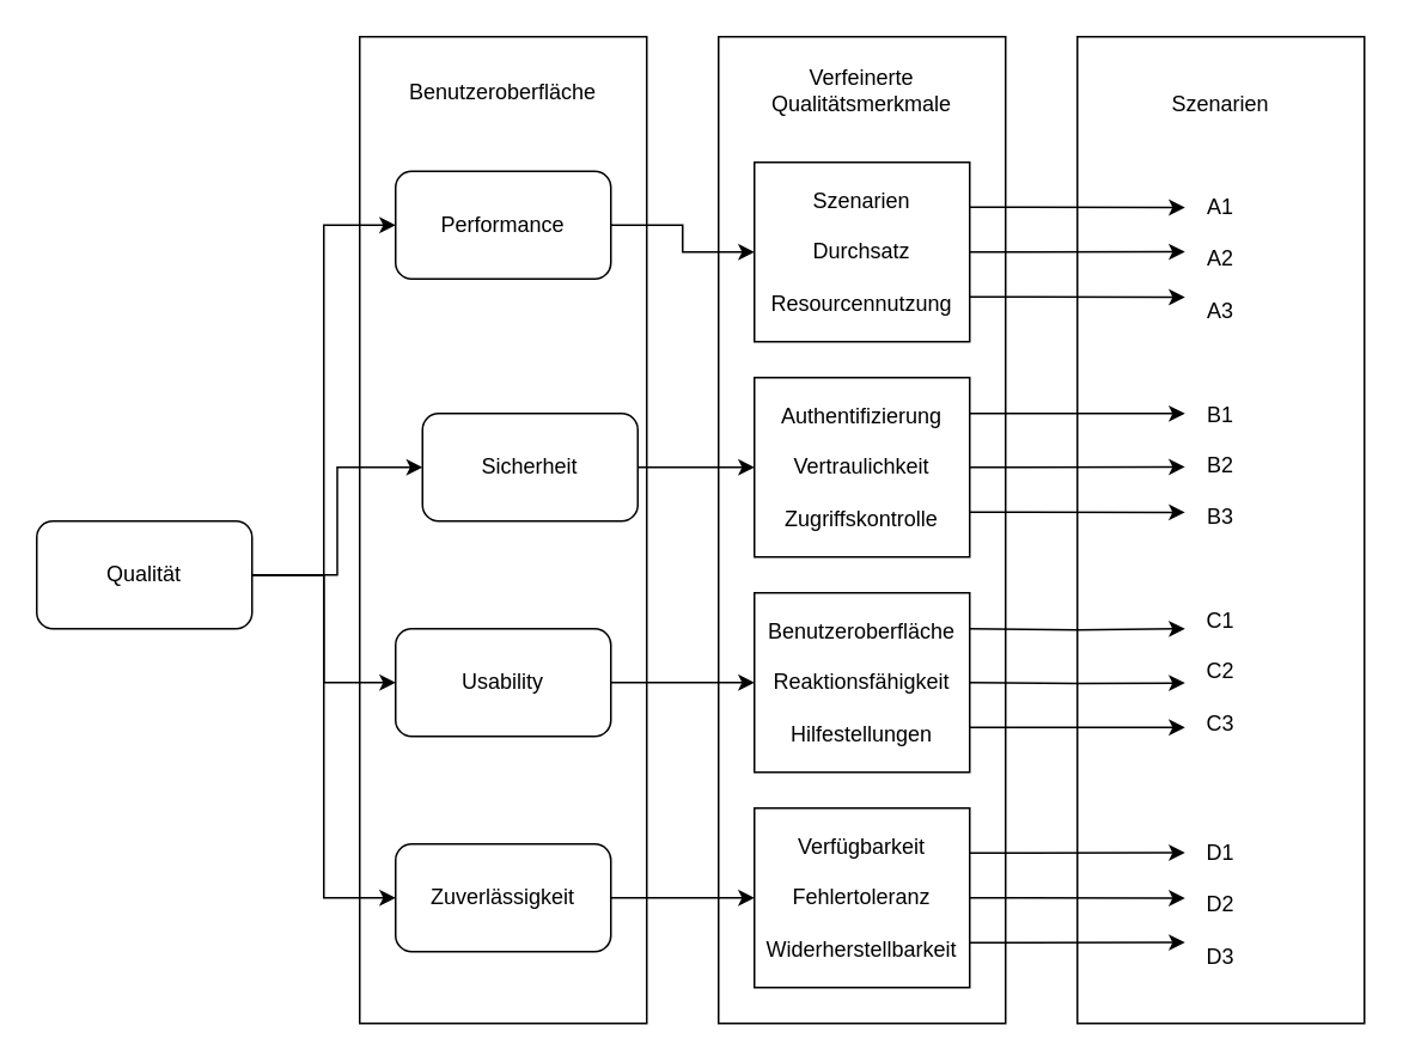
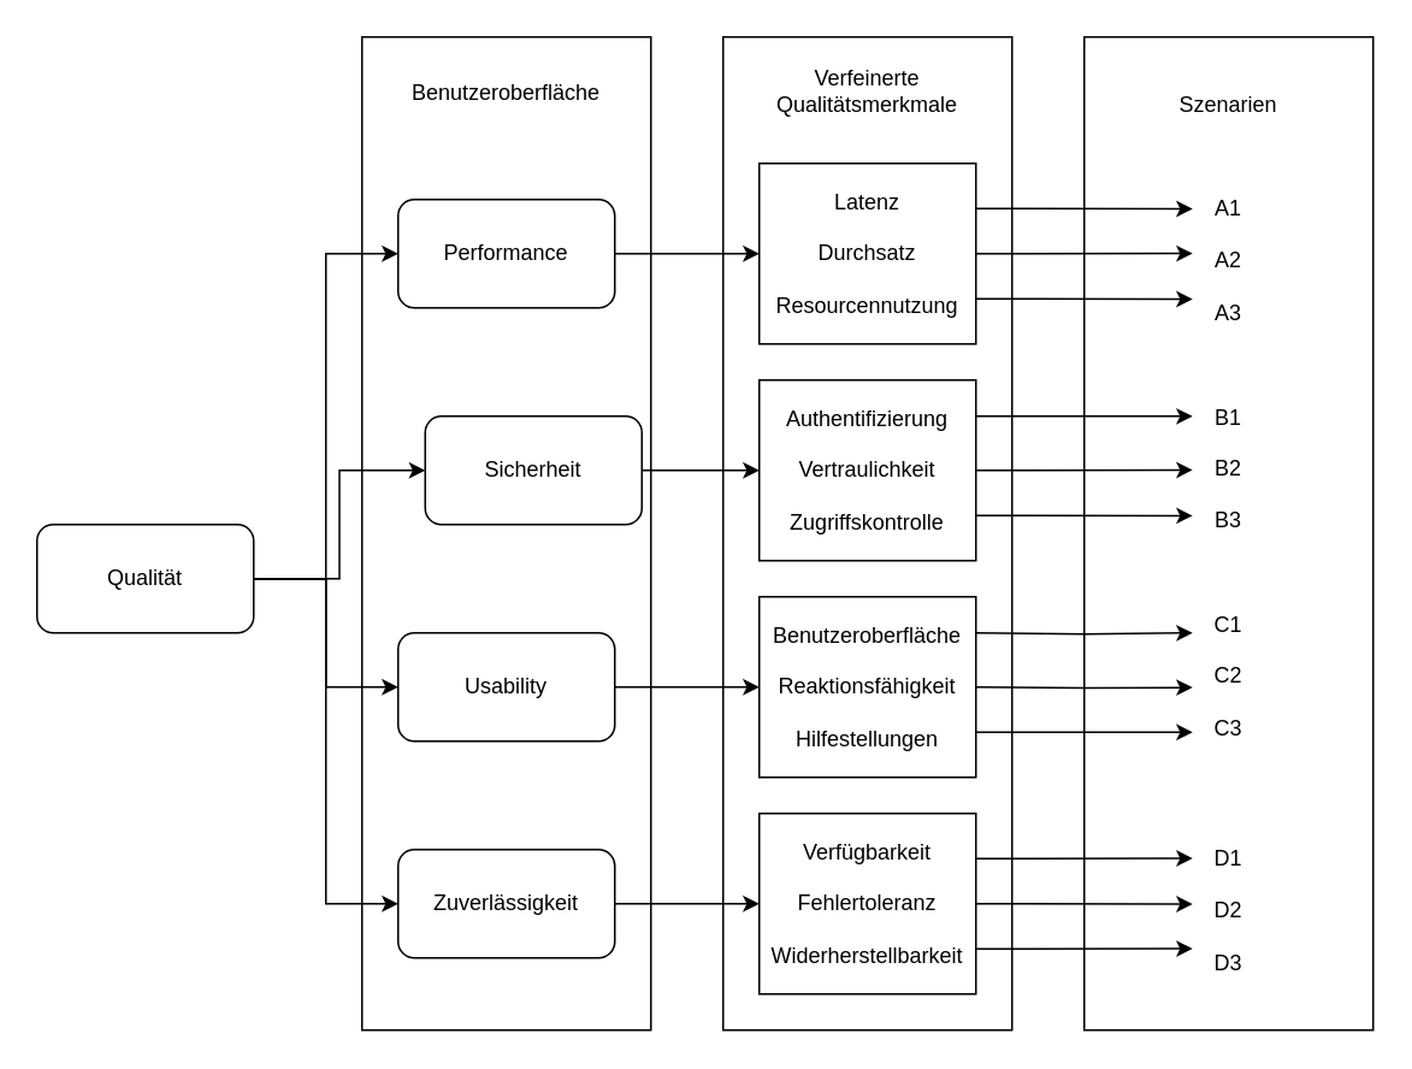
  <mxCell id="0" />
  <mxCell id="1" parent="0" />
  <mxCell id="2" value="Benutzeroberfläche&lt;div&gt;&lt;br&gt;&lt;/div&gt;&lt;div&gt;&lt;br&gt;&lt;div&gt;&lt;br&gt;&lt;/div&gt;&lt;div&gt;&lt;br&gt;&lt;/div&gt;&lt;div&gt;&lt;br&gt;&lt;/div&gt;&lt;div&gt;&lt;br&gt;&lt;/div&gt;&lt;div&gt;&lt;br&gt;&lt;/div&gt;&lt;div&gt;&lt;br&gt;&lt;/div&gt;&lt;div&gt;&lt;br&gt;&lt;/div&gt;&lt;div&gt;&lt;br&gt;&lt;/div&gt;&lt;div&gt;&lt;br&gt;&lt;/div&gt;&lt;div&gt;&lt;br&gt;&lt;/div&gt;&lt;div&gt;&lt;br&gt;&lt;/div&gt;&lt;div&gt;&lt;br&gt;&lt;/div&gt;&lt;div&gt;&lt;br&gt;&lt;/div&gt;&lt;div&gt;&lt;br&gt;&lt;/div&gt;&lt;div&gt;&lt;br&gt;&lt;/div&gt;&lt;div&gt;&lt;br&gt;&lt;/div&gt;&lt;div&gt;&lt;br&gt;&lt;/div&gt;&lt;div&gt;&lt;br&gt;&lt;/div&gt;&lt;div&gt;&lt;br&gt;&lt;/div&gt;&lt;div&gt;&lt;br&gt;&lt;/div&gt;&lt;div&gt;&lt;br&gt;&lt;/div&gt;&lt;div&gt;&lt;br&gt;&lt;/div&gt;&lt;div&gt;&lt;br&gt;&lt;/div&gt;&lt;div&gt;&lt;br&gt;&lt;/div&gt;&lt;div&gt;&lt;br&gt;&lt;/div&gt;&lt;div&gt;&lt;br&gt;&lt;/div&gt;&lt;div&gt;&lt;br&gt;&lt;/div&gt;&lt;div&gt;&lt;br&gt;&lt;/div&gt;&lt;div&gt;&lt;br&gt;&lt;/div&gt;&lt;div&gt;&lt;br&gt;&lt;/div&gt;&lt;div&gt;&lt;br&gt;&lt;/div&gt;&lt;div&gt;&lt;br&gt;&lt;/div&gt;&lt;/div&gt;" style="rounded=0;whiteSpace=wrap;html=1;" parent="1" vertex="1"><mxGeometry x="200" y="20" width="160" height="550" as="geometry" /></mxCell>
  <mxCell id="3" value="Verfeinerte Qualitätsmerkmale&lt;div&gt;&lt;br&gt;&lt;/div&gt;&lt;div&gt;&lt;br&gt;&lt;div&gt;&lt;br&gt;&lt;/div&gt;&lt;div&gt;&lt;br&gt;&lt;/div&gt;&lt;div&gt;&lt;br&gt;&lt;/div&gt;&lt;div&gt;&lt;br&gt;&lt;/div&gt;&lt;div&gt;&lt;br&gt;&lt;/div&gt;&lt;div&gt;&lt;br&gt;&lt;/div&gt;&lt;div&gt;&lt;br&gt;&lt;/div&gt;&lt;div&gt;&lt;br&gt;&lt;/div&gt;&lt;div&gt;&lt;br&gt;&lt;/div&gt;&lt;div&gt;&lt;br&gt;&lt;/div&gt;&lt;div&gt;&lt;br&gt;&lt;/div&gt;&lt;div&gt;&lt;br&gt;&lt;/div&gt;&lt;div&gt;&lt;br&gt;&lt;/div&gt;&lt;div&gt;&lt;br&gt;&lt;/div&gt;&lt;div&gt;&lt;br&gt;&lt;/div&gt;&lt;div&gt;&lt;br&gt;&lt;/div&gt;&lt;div&gt;&lt;br&gt;&lt;/div&gt;&lt;div&gt;&lt;br&gt;&lt;/div&gt;&lt;div&gt;&lt;br&gt;&lt;/div&gt;&lt;div&gt;&lt;br&gt;&lt;/div&gt;&lt;div&gt;&lt;br&gt;&lt;/div&gt;&lt;div&gt;&lt;br&gt;&lt;/div&gt;&lt;div&gt;&lt;br&gt;&lt;/div&gt;&lt;div&gt;&lt;br&gt;&lt;/div&gt;&lt;div&gt;&lt;br&gt;&lt;/div&gt;&lt;div&gt;&lt;br&gt;&lt;/div&gt;&lt;div&gt;&lt;br&gt;&lt;/div&gt;&lt;div&gt;&lt;br&gt;&lt;/div&gt;&lt;div&gt;&lt;br&gt;&lt;/div&gt;&lt;div&gt;&lt;br&gt;&lt;/div&gt;&lt;div&gt;&lt;br&gt;&lt;/div&gt;&lt;div&gt;&lt;br&gt;&lt;/div&gt;&lt;/div&gt;" style="rounded=0;whiteSpace=wrap;html=1;" parent="1" vertex="1"><mxGeometry x="400" y="20" width="160" height="550" as="geometry" /></mxCell>
  <mxCell id="4" style="edgeStyle=orthogonalEdgeStyle;rounded=0;orthogonalLoop=1;jettySize=auto;html=1;exitX=1;exitY=0.5;exitDx=0;exitDy=0;entryX=0;entryY=0.5;entryDx=0;entryDy=0;" parent="1" source="8" target="10" edge="1"><mxGeometry relative="1" as="geometry" /></mxCell>
  <mxCell id="5" style="edgeStyle=orthogonalEdgeStyle;rounded=0;orthogonalLoop=1;jettySize=auto;html=1;exitX=1;exitY=0.5;exitDx=0;exitDy=0;entryX=0;entryY=0.5;entryDx=0;entryDy=0;" parent="1" source="8" target="12" edge="1"><mxGeometry relative="1" as="geometry" /></mxCell>
  <mxCell id="6" style="edgeStyle=orthogonalEdgeStyle;rounded=0;orthogonalLoop=1;jettySize=auto;html=1;exitX=1;exitY=0.5;exitDx=0;exitDy=0;entryX=0;entryY=0.5;entryDx=0;entryDy=0;" parent="1" source="8" target="14" edge="1"><mxGeometry relative="1" as="geometry" /></mxCell>
  <mxCell id="7" style="edgeStyle=orthogonalEdgeStyle;rounded=0;orthogonalLoop=1;jettySize=auto;html=1;exitX=1;exitY=0.5;exitDx=0;exitDy=0;entryX=0;entryY=0.5;entryDx=0;entryDy=0;" parent="1" source="8" target="16" edge="1"><mxGeometry relative="1" as="geometry" /></mxCell>
  <mxCell id="8" value="Qualität" style="rounded=1;whiteSpace=wrap;html=1;" parent="1" vertex="1"><mxGeometry x="20" y="290" width="120" height="60" as="geometry" /></mxCell>
  <mxCell id="9" style="edgeStyle=orthogonalEdgeStyle;rounded=0;orthogonalLoop=1;jettySize=auto;html=1;exitX=1;exitY=0.5;exitDx=0;exitDy=0;" parent="1" source="10" target="17" edge="1"><mxGeometry relative="1" as="geometry" /></mxCell>
- <mxCell id="10" value="&lt;div&gt;Performance&lt;/div&gt;" style="rounded=1;whiteSpace=wrap;html=1;" parent="1" vertex="1"><mxGeometry x="220" y="95" width="120" height="60" as="geometry" /></mxCell>
+ <mxCell id="10" value="&lt;div&gt;Performance&lt;/div&gt;" style="rounded=1;whiteSpace=wrap;html=1;" parent="1" vertex="1"><mxGeometry x="220" y="110" width="120" height="60" as="geometry" /></mxCell>
  <mxCell id="11" style="edgeStyle=orthogonalEdgeStyle;rounded=0;orthogonalLoop=1;jettySize=auto;html=1;exitX=1;exitY=0.5;exitDx=0;exitDy=0;entryX=0;entryY=0.5;entryDx=0;entryDy=0;" parent="1" source="12" target="18" edge="1"><mxGeometry relative="1" as="geometry" /></mxCell>
  <mxCell id="12" value="&lt;div&gt;Sicherheit&lt;/div&gt;" style="rounded=1;whiteSpace=wrap;html=1;" parent="1" vertex="1"><mxGeometry x="235" y="230" width="120" height="60" as="geometry" /></mxCell>
  <mxCell id="13" style="edgeStyle=orthogonalEdgeStyle;rounded=0;orthogonalLoop=1;jettySize=auto;html=1;exitX=1;exitY=0.5;exitDx=0;exitDy=0;entryX=0;entryY=0.5;entryDx=0;entryDy=0;" parent="1" source="14" target="19" edge="1"><mxGeometry relative="1" as="geometry" /></mxCell>
  <mxCell id="14" value="Usability" style="rounded=1;whiteSpace=wrap;html=1;" parent="1" vertex="1"><mxGeometry x="220" y="350" width="120" height="60" as="geometry" /></mxCell>
  <mxCell id="15" style="edgeStyle=orthogonalEdgeStyle;rounded=0;orthogonalLoop=1;jettySize=auto;html=1;exitX=1;exitY=0.5;exitDx=0;exitDy=0;entryX=0;entryY=0.5;entryDx=0;entryDy=0;" parent="1" source="16" target="20" edge="1"><mxGeometry relative="1" as="geometry" /></mxCell>
  <mxCell id="16" value="Zuverlässigkeit" style="rounded=1;whiteSpace=wrap;html=1;" parent="1" vertex="1"><mxGeometry x="220" y="470" width="120" height="60" as="geometry" /></mxCell>
- <mxCell id="17" value="&lt;div&gt;Szenarien&lt;/div&gt;&lt;div&gt;&lt;br&gt;&lt;/div&gt;&lt;div&gt;Durchsatz&lt;/div&gt;&lt;div&gt;&lt;br&gt;&lt;/div&gt;Resourcennutzung" style="rounded=0;whiteSpace=wrap;html=1;" parent="1" vertex="1"><mxGeometry x="420" y="90" width="120" height="100" as="geometry" /></mxCell>
+ <mxCell id="17" value="&lt;div&gt;Latenz&lt;/div&gt;&lt;div&gt;&lt;br&gt;&lt;/div&gt;&lt;div&gt;Durchsatz&lt;/div&gt;&lt;div&gt;&lt;br&gt;&lt;/div&gt;Resourcennutzung" style="rounded=0;whiteSpace=wrap;html=1;" parent="1" vertex="1"><mxGeometry x="420" y="90" width="120" height="100" as="geometry" /></mxCell>
  <mxCell id="18" value="Authentifizierung&lt;br&gt;&lt;div&gt;&lt;br&gt;&lt;/div&gt;&lt;div&gt;Vertraulichkeit&lt;/div&gt;&lt;div&gt;&lt;br&gt;&lt;/div&gt;&lt;div&gt;Zugriffskontrolle&lt;/div&gt;" style="rounded=0;whiteSpace=wrap;html=1;" parent="1" vertex="1"><mxGeometry x="420" y="210" width="120" height="100" as="geometry" /></mxCell>
  <mxCell id="19" value="Benutzeroberfläche&lt;div&gt;&lt;br&gt;&lt;/div&gt;&lt;div&gt;Reaktionsfähigkeit&lt;/div&gt;&lt;div&gt;&lt;br&gt;&lt;/div&gt;&lt;div&gt;Hilfestellungen&lt;/div&gt;" style="rounded=0;whiteSpace=wrap;html=1;" parent="1" vertex="1"><mxGeometry x="420" y="330" width="120" height="100" as="geometry" /></mxCell>
  <mxCell id="20" value="&lt;div&gt;Verfügbarkeit&lt;/div&gt;&lt;div&gt;&lt;br&gt;&lt;/div&gt;&lt;div&gt;Fehlertoleranz&lt;/div&gt;&lt;div&gt;&lt;br&gt;&lt;/div&gt;&lt;div&gt;Widerherstellbarkeit&lt;/div&gt;" style="rounded=0;whiteSpace=wrap;html=1;" parent="1" vertex="1"><mxGeometry x="420" y="450" width="120" height="100" as="geometry" /></mxCell>
  <mxCell id="21" value="Szenarien&lt;div&gt;&lt;br&gt;&lt;/div&gt;&lt;div&gt;&lt;br&gt;&lt;/div&gt;&lt;div&gt;&lt;br&gt;&lt;/div&gt;&lt;div&gt;&lt;div&gt;A1&lt;/div&gt;&lt;/div&gt;&lt;div&gt;&lt;br&gt;&lt;/div&gt;&lt;div&gt;A2&lt;/div&gt;&lt;div&gt;&lt;br&gt;&lt;/div&gt;&lt;div&gt;A3&lt;/div&gt;&lt;div&gt;&lt;br&gt;&lt;/div&gt;&lt;div&gt;&lt;br&gt;&lt;/div&gt;&lt;div&gt;&lt;br&gt;&lt;/div&gt;&lt;div&gt;B1&lt;/div&gt;&lt;div&gt;&lt;br&gt;&lt;/div&gt;&lt;div&gt;B2&lt;/div&gt;&lt;div&gt;&lt;br&gt;&lt;/div&gt;&lt;div&gt;B3&lt;/div&gt;&lt;div&gt;&lt;br&gt;&lt;/div&gt;&lt;div&gt;&lt;br&gt;&lt;/div&gt;&lt;div&gt;&lt;br&gt;&lt;/div&gt;&lt;div&gt;C1&lt;/div&gt;&lt;div&gt;&lt;br&gt;&lt;/div&gt;&lt;div&gt;C2&lt;/div&gt;&lt;div&gt;&lt;br&gt;&lt;/div&gt;&lt;div&gt;C3&lt;/div&gt;&lt;div&gt;&lt;br&gt;&lt;/div&gt;&lt;div&gt;&lt;br&gt;&lt;/div&gt;&lt;div&gt;&lt;br&gt;&lt;/div&gt;&lt;div&gt;&lt;span style=&quot;background-color: initial;&quot;&gt;&lt;br&gt;&lt;/span&gt;&lt;/div&gt;&lt;div&gt;&lt;span style=&quot;background-color: initial;&quot;&gt;D1&lt;/span&gt;&lt;/div&gt;&lt;div&gt;&amp;nbsp;&lt;/div&gt;&lt;div&gt;D2&lt;/div&gt;&lt;div&gt;&amp;nbsp;&lt;/div&gt;&lt;div&gt;D3&lt;/div&gt;" style="rounded=0;whiteSpace=wrap;html=1;" parent="1" vertex="1"><mxGeometry x="600" y="20" width="160" height="550" as="geometry" /></mxCell>
  <mxCell id="22" style="edgeStyle=orthogonalEdgeStyle;rounded=0;orthogonalLoop=1;jettySize=auto;html=1;exitX=1;exitY=0.25;exitDx=0;exitDy=0;entryX=0.375;entryY=0.391;entryDx=0;entryDy=0;entryPerimeter=0;" parent="1" edge="1"><mxGeometry relative="1" as="geometry"><mxPoint x="540" y="230" as="sourcePoint" /><mxPoint x="660" y="230.05" as="targetPoint" /><Array as="points"><mxPoint x="590" y="230" /><mxPoint x="590" y="230" /></Array></mxGeometry></mxCell>
  <mxCell id="23" style="edgeStyle=orthogonalEdgeStyle;rounded=0;orthogonalLoop=1;jettySize=auto;html=1;exitX=1;exitY=0.5;exitDx=0;exitDy=0;entryX=0.375;entryY=0.436;entryDx=0;entryDy=0;entryPerimeter=0;" parent="1" source="18" target="21" edge="1"><mxGeometry relative="1" as="geometry" /></mxCell>
  <mxCell id="24" style="edgeStyle=orthogonalEdgeStyle;rounded=0;orthogonalLoop=1;jettySize=auto;html=1;exitX=1;exitY=0.75;exitDx=0;exitDy=0;entryX=0.375;entryY=0.482;entryDx=0;entryDy=0;entryPerimeter=0;" parent="1" source="18" target="21" edge="1"><mxGeometry relative="1" as="geometry" /></mxCell>
  <mxCell id="25" style="edgeStyle=orthogonalEdgeStyle;rounded=0;orthogonalLoop=1;jettySize=auto;html=1;exitX=1;exitY=0.25;exitDx=0;exitDy=0;entryX=0.375;entryY=0.609;entryDx=0;entryDy=0;entryPerimeter=0;" parent="1" edge="1"><mxGeometry relative="1" as="geometry"><mxPoint x="540" y="350.05" as="sourcePoint" /><mxPoint x="660" y="350" as="targetPoint" /></mxGeometry></mxCell>
  <mxCell id="26" style="edgeStyle=orthogonalEdgeStyle;rounded=0;orthogonalLoop=1;jettySize=auto;html=1;exitX=1;exitY=0.5;exitDx=0;exitDy=0;entryX=0.375;entryY=0.655;entryDx=0;entryDy=0;entryPerimeter=0;" parent="1" edge="1"><mxGeometry relative="1" as="geometry"><mxPoint x="540" y="380" as="sourcePoint" /><mxPoint x="660" y="380.25" as="targetPoint" /></mxGeometry></mxCell>
  <mxCell id="27" style="edgeStyle=orthogonalEdgeStyle;rounded=0;orthogonalLoop=1;jettySize=auto;html=1;exitX=1;exitY=0.75;exitDx=0;exitDy=0;entryX=0.375;entryY=0.7;entryDx=0;entryDy=0;entryPerimeter=0;" parent="1" source="19" target="21" edge="1"><mxGeometry relative="1" as="geometry" /></mxCell>
  <mxCell id="28" style="edgeStyle=orthogonalEdgeStyle;rounded=0;orthogonalLoop=1;jettySize=auto;html=1;exitX=1;exitY=0.25;exitDx=0;exitDy=0;entryX=0.375;entryY=0.173;entryDx=0;entryDy=0;entryPerimeter=0;" parent="1" source="17" target="21" edge="1"><mxGeometry relative="1" as="geometry" /></mxCell>
  <mxCell id="29" style="edgeStyle=orthogonalEdgeStyle;rounded=0;orthogonalLoop=1;jettySize=auto;html=1;exitX=1;exitY=0.5;exitDx=0;exitDy=0;entryX=0.375;entryY=0.218;entryDx=0;entryDy=0;entryPerimeter=0;" parent="1" source="17" target="21" edge="1"><mxGeometry relative="1" as="geometry" /></mxCell>
  <mxCell id="30" style="edgeStyle=orthogonalEdgeStyle;rounded=0;orthogonalLoop=1;jettySize=auto;html=1;exitX=1;exitY=0.75;exitDx=0;exitDy=0;entryX=0.375;entryY=0.264;entryDx=0;entryDy=0;entryPerimeter=0;" parent="1" source="17" target="21" edge="1"><mxGeometry relative="1" as="geometry" /></mxCell>
  <mxCell id="31" style="edgeStyle=orthogonalEdgeStyle;rounded=0;orthogonalLoop=1;jettySize=auto;html=1;exitX=1;exitY=0.25;exitDx=0;exitDy=0;entryX=0.375;entryY=0.827;entryDx=0;entryDy=0;entryPerimeter=0;" parent="1" source="20" target="21" edge="1"><mxGeometry relative="1" as="geometry" /></mxCell>
  <mxCell id="32" style="edgeStyle=orthogonalEdgeStyle;rounded=0;orthogonalLoop=1;jettySize=auto;html=1;exitX=1;exitY=0.5;exitDx=0;exitDy=0;entryX=0.375;entryY=0.873;entryDx=0;entryDy=0;entryPerimeter=0;" parent="1" source="20" target="21" edge="1"><mxGeometry relative="1" as="geometry" /></mxCell>
  <mxCell id="33" style="edgeStyle=orthogonalEdgeStyle;rounded=0;orthogonalLoop=1;jettySize=auto;html=1;exitX=1;exitY=0.75;exitDx=0;exitDy=0;entryX=0.375;entryY=0.918;entryDx=0;entryDy=0;entryPerimeter=0;" parent="1" source="20" target="21" edge="1"><mxGeometry relative="1" as="geometry" /></mxCell>
